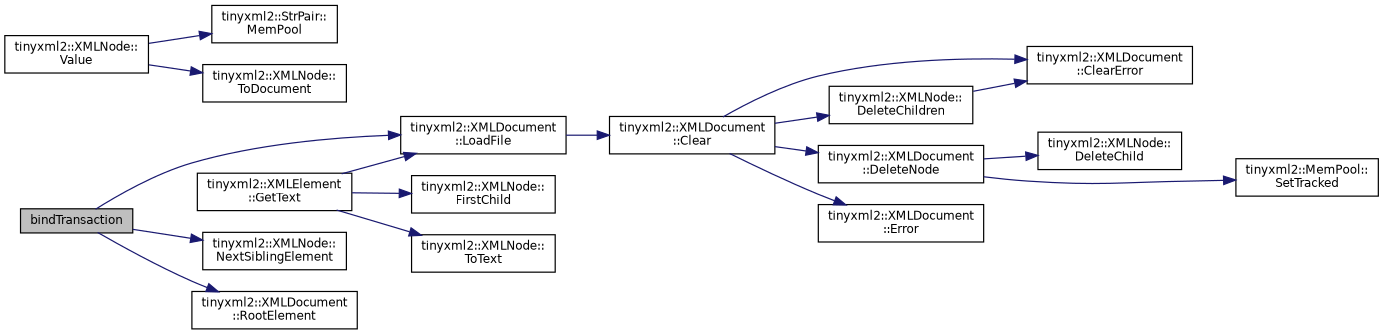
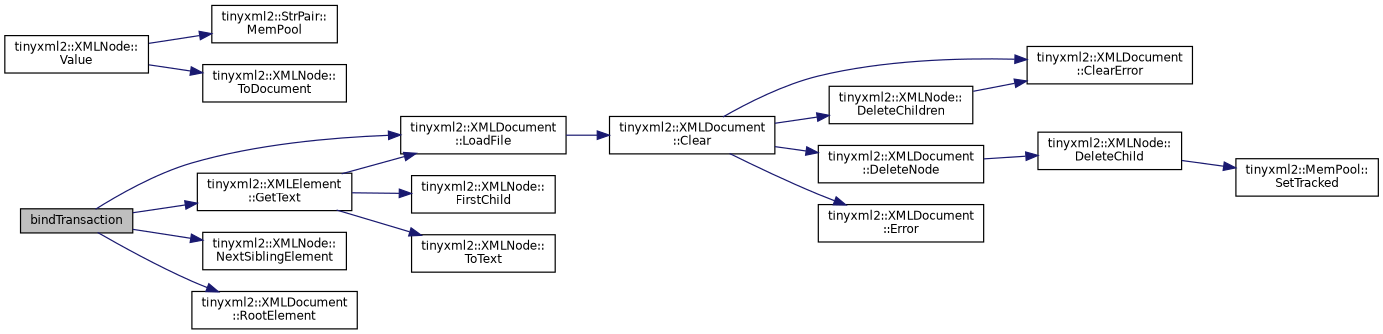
  digraph {
    rankdir=LR
    node [color=black fillcolor=white fontname=Helvetica fontsize=10 shape=record style=filled]
    edge [color=midnightblue fontname=Helvetica fontsize=10 labelfontname=Helvetica labelfontsize=10 style=solid]
    n1 [fillcolor=grey75 fontcolor=black height=0.2 label=bindTransaction width=0.4]
    n2 [height=0.2 label="tinyxml2::XMLElement\l::GetText" width=0.4]
    n3 [height=0.2 label="tinyxml2::XMLDocument\l::LoadFile" width=0.4]
    n4 [height=0.2 label="tinyxml2::XMLNode::\lNextSiblingElement" width=0.4]
    n5 [height=0.2 label="tinyxml2::XMLDocument\l::RootElement" width=0.4]
    n6 [height=0.2 label="tinyxml2::XMLNode::\lFirstChild" width=0.4]
    n7 [height=0.2 label="tinyxml2::XMLNode::\lToText" width=0.4]
    n8 [height=0.2 label="tinyxml2::XMLDocument\l::Clear" width=0.4]
    n9 [height=0.2 label="tinyxml2::XMLNode::\lValue" width=0.4]
    n10 [height=0.2 label="tinyxml2::StrPair::\lMemPool" width=0.4]
    n11 [height=0.2 label="tinyxml2::XMLNode::\lToDocument" width=0.4]
    n12 [height=0.2 label="tinyxml2::XMLDocument\l::ClearError" width=0.4]
    n13 [height=0.2 label="tinyxml2::XMLNode::\lDeleteChildren" width=0.4]
    n14 [height=0.2 label="tinyxml2::XMLDocument\l::DeleteNode" width=0.4]
    n15 [height=0.2 label="tinyxml2::XMLDocument\l::Error" width=0.4]
    n16 [height=0.2 label="tinyxml2::XMLNode::\lDeleteChild" width=0.4]
    n17 [height=0.2 label="tinyxml2::MemPool::\lSetTracked" width=0.4]
+   n1 -> n2
    n1 -> n3
    n1 -> n4
    n1 -> n5
    n2 -> n3
    n2 -> n6
    n2 -> n7
    n3 -> n8
    n8 -> n12
    n8 -> n13
    n8 -> n14
    n8 -> n15
    n9 -> n10
    n9 -> n11
    n13 -> n12
    n14 -> n16
-   n14 -> n17
+   n16 -> n17
  }
